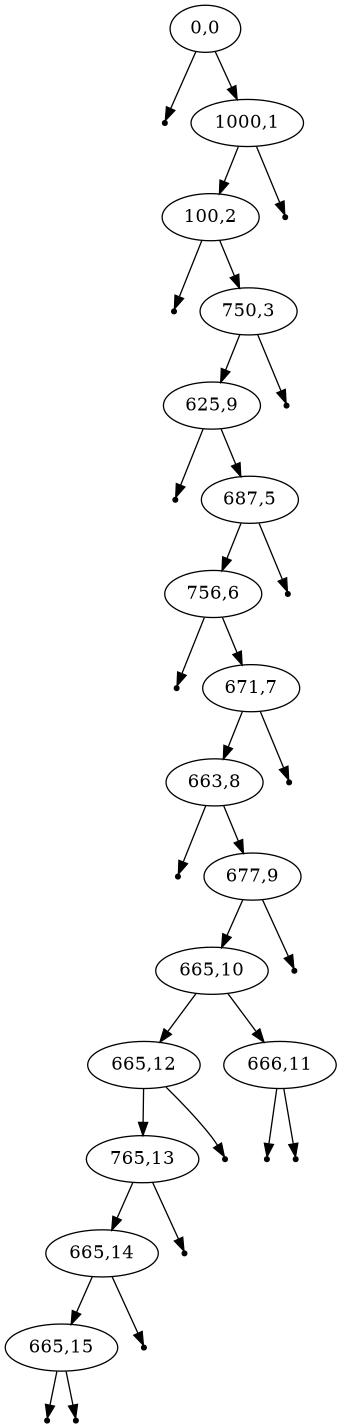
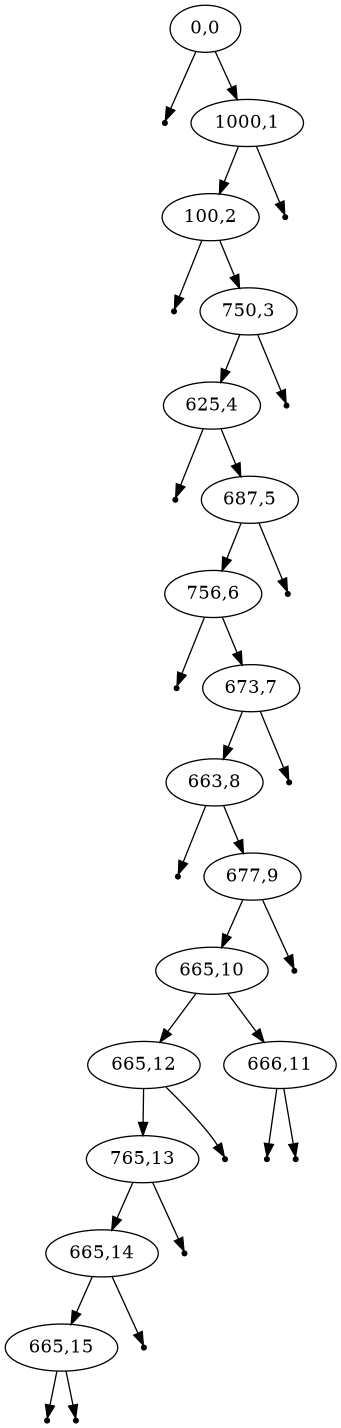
  digraph {
    node [shape=point]
    "0,0" [shape=""]
    null0
    "1000,1" [shape=""]
    n4 [label="100,2" shape=""]
    null16
    null1
    "750,3" [shape=""]
-   "625,4" [label="625,9" shape=""]
+   "625,4" [shape=""]
    null15
    null2
    "687,5" [shape=""]
    n12 [label="756,6" shape=""]
    null14
    null3
-   "671,7" [shape=""]
+   "671,7" [label="673,7" shape=""]
    "663,8" [shape=""]
    null13
    null4
    n19 [label="677,9" shape=""]
    "665,10" [shape=""]
    null12
    "665,12" [shape=""]
    "666,11" [shape=""]
    n24 [label="765,13" shape=""]
    null9
    null10
    null11
    "665,14" [shape=""]
    null8
    "665,15" [shape=""]
    null7
    null5
    null6
    "0,0" -> null0
    "0,0" -> "1000,1"
    "1000,1" -> n4
    "1000,1" -> null16
    n4 -> null1
    n4 -> "750,3"
    "750,3" -> "625,4"
    "750,3" -> null15
    "625,4" -> null2
    "625,4" -> "687,5"
    "687,5" -> n12
    "687,5" -> null14
    n12 -> null3
    n12 -> "671,7"
    "671,7" -> "663,8"
    "671,7" -> null13
    "663,8" -> null4
    "663,8" -> n19
    n19 -> "665,10"
    n19 -> null12
    "665,10" -> "665,12"
    "665,10" -> "666,11"
    "665,12" -> n24
    "665,12" -> null9
    "666,11" -> null10
    "666,11" -> null11
    n24 -> "665,14"
    n24 -> null8
    "665,14" -> "665,15"
    "665,14" -> null7
    "665,15" -> null5
    "665,15" -> null6
  }
